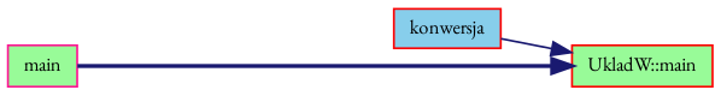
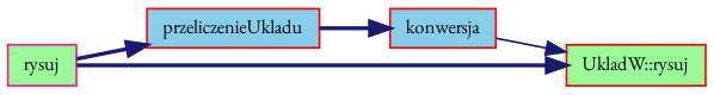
  digraph {
    fontname="EB Garamond"
    rankdir=LR
    node [color=red fillcolor=palegreen fontname="EB Garamond" fontsize=10 shape=record style=filled]
    edge [color=midnightblue fontname="EB Garamond" fontsize=10 labelfontname=Helvetica labelfontsize=10 style=bold]
-   n1 [color=deeppink fontcolor=black height=0.2 label=main width=0.4]
-   n3 [height=0.2 label="UkladW::main" width=0.4]
+   n1 [color=deeppink fontcolor=black height=0.2 label=rysuj width=0.4]
+   n2 [fillcolor=skyblue height=0.2 label=przeliczenieUkladu width=0.4]
+   n3 [height=0.2 label="UkladW::rysuj" width=0.4]
    n4 [fillcolor=skyblue height=0.2 label=konwersja width=0.4]
+   n1 -> n2
    n1 -> n3
+   n2 -> n4
    n4 -> n3 [style=solid]
  }
